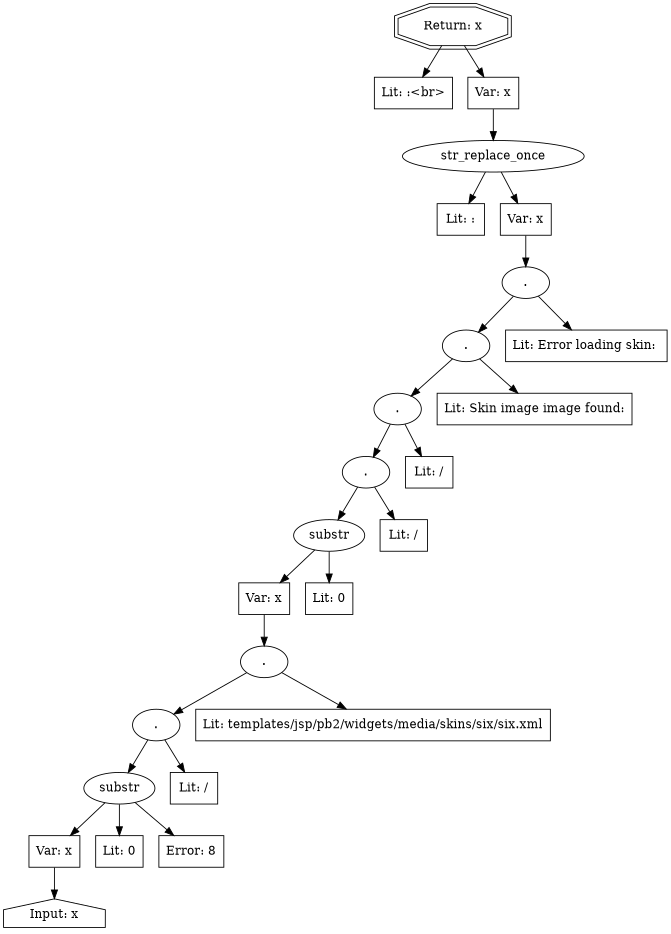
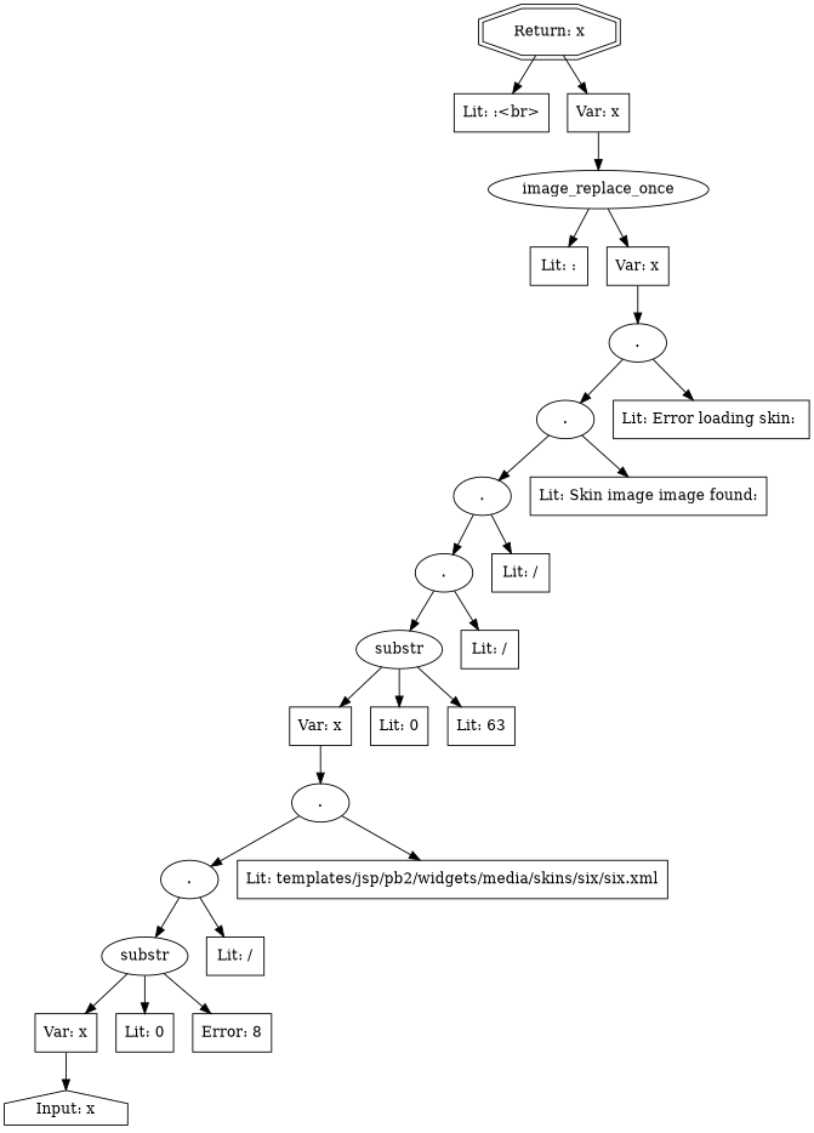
  digraph {
    node [shape=box]
    n1 [label="Input: x" shape=house]
    n2 [label=substr shape=ellipse]
    n3 [label="Var: x"]
    n4 [label="Lit: 0"]
    n5 [label="Error: 8"]
    n6 [label="." shape=ellipse]
    n7 [label="Lit: /"]
    n8 [label="." shape=ellipse]
    n9 [label="Lit: templates/jsp/pb2/widgets/media/skins/six/six.xml"]
    n10 [label=substr shape=ellipse]
    n11 [label="Var: x"]
    n12 [label="Lit: 0"]
+   n13 [label="Lit: 63"]
    n14 [label="." shape=ellipse]
    n15 [label="Lit: /"]
    n16 [label="." shape=ellipse]
    n17 [label="Lit: /"]
    n18 [label="." shape=ellipse]
    n19 [label="Lit: Skin image image found:"]
    n20 [label="." shape=ellipse]
    n21 [label="Lit: Error loading skin: "]
-   n22 [label=str_replace_once shape=ellipse]
+   n22 [label=image_replace_once shape=ellipse]
    n23 [label="Lit: :"]
    n24 [label="Var: x"]
    n25 [label="Lit: :<br>"]
    n26 [label="Var: x"]
    n27 [label="Return: x" shape=doubleoctagon]
    n2 -> n3
    n2 -> n4
    n2 -> n5
    n3 -> n1
    n6 -> n2
    n6 -> n7
    n8 -> n6
    n8 -> n9
    n10 -> n11
    n10 -> n12
+   n10 -> n13
    n11 -> n8
    n14 -> n10
    n14 -> n15
    n16 -> n14
    n16 -> n17
    n18 -> n16
    n18 -> n19
    n20 -> n18
    n20 -> n21
    n22 -> n23
    n22 -> n24
    n24 -> n20
    n26 -> n22
    n27 -> n25
    n27 -> n26
  }
